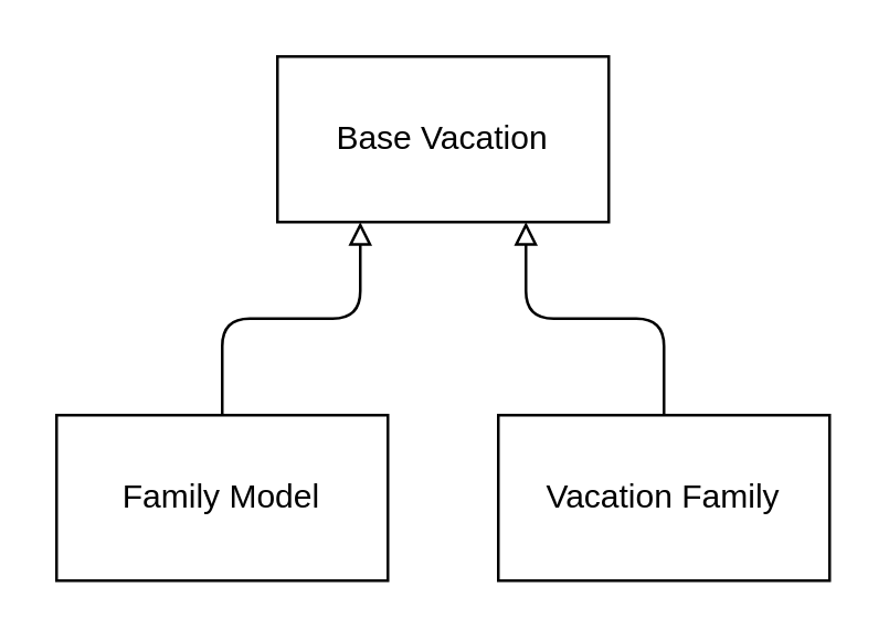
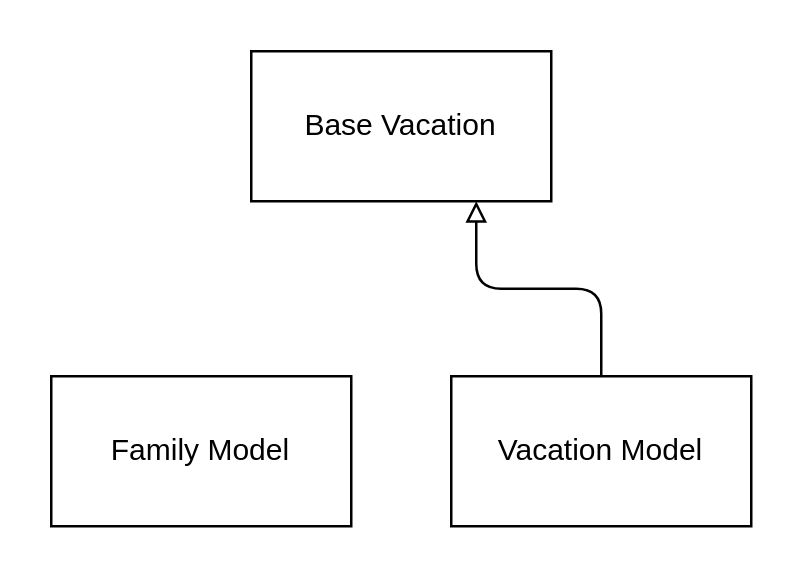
  <mxCell id="0" />
  <mxCell id="1" parent="0" />
  <mxCell id="2" value="Base Vacation" style="rounded=0;whiteSpace=wrap;html=1;fillColor=none;" vertex="1" parent="1"><mxGeometry x="100" y="20" width="120" height="60" as="geometry" /></mxCell>
- <mxCell id="3" style="edgeStyle=orthogonalEdgeStyle;orthogonalLoop=1;jettySize=auto;html=1;exitX=0.5;exitY=0;exitDx=0;exitDy=0;entryX=0.25;entryY=1;entryDx=0;entryDy=0;rounded=1;endArrow=block;endFill=0;strokeWidth=1;" edge="1" parent="1" source="4" target="2"><mxGeometry relative="1" as="geometry" /></mxCell>
  <mxCell id="4" value="Family Model" style="rounded=0;whiteSpace=wrap;html=1;fillColor=none;" vertex="1" parent="1"><mxGeometry x="20" y="150" width="120" height="60" as="geometry" /></mxCell>
  <mxCell id="5" value="" style="edgeStyle=orthogonalEdgeStyle;rounded=1;orthogonalLoop=1;jettySize=auto;html=1;entryX=0.75;entryY=1;entryDx=0;entryDy=0;endArrow=block;endFill=0;strokeWidth=1;" edge="1" parent="1" source="6" target="2"><mxGeometry relative="1" as="geometry"><mxPoint x="250" y="70" as="targetPoint" /></mxGeometry></mxCell>
- <mxCell id="6" value="Vacation Family" style="rounded=0;whiteSpace=wrap;html=1;fillColor=none;" vertex="1" parent="1"><mxGeometry x="180" y="150" width="120" height="60" as="geometry" /></mxCell>
+ <mxCell id="6" value="Vacation Model" style="rounded=0;whiteSpace=wrap;html=1;fillColor=none;" vertex="1" parent="1"><mxGeometry x="180" y="150" width="120" height="60" as="geometry" /></mxCell>
